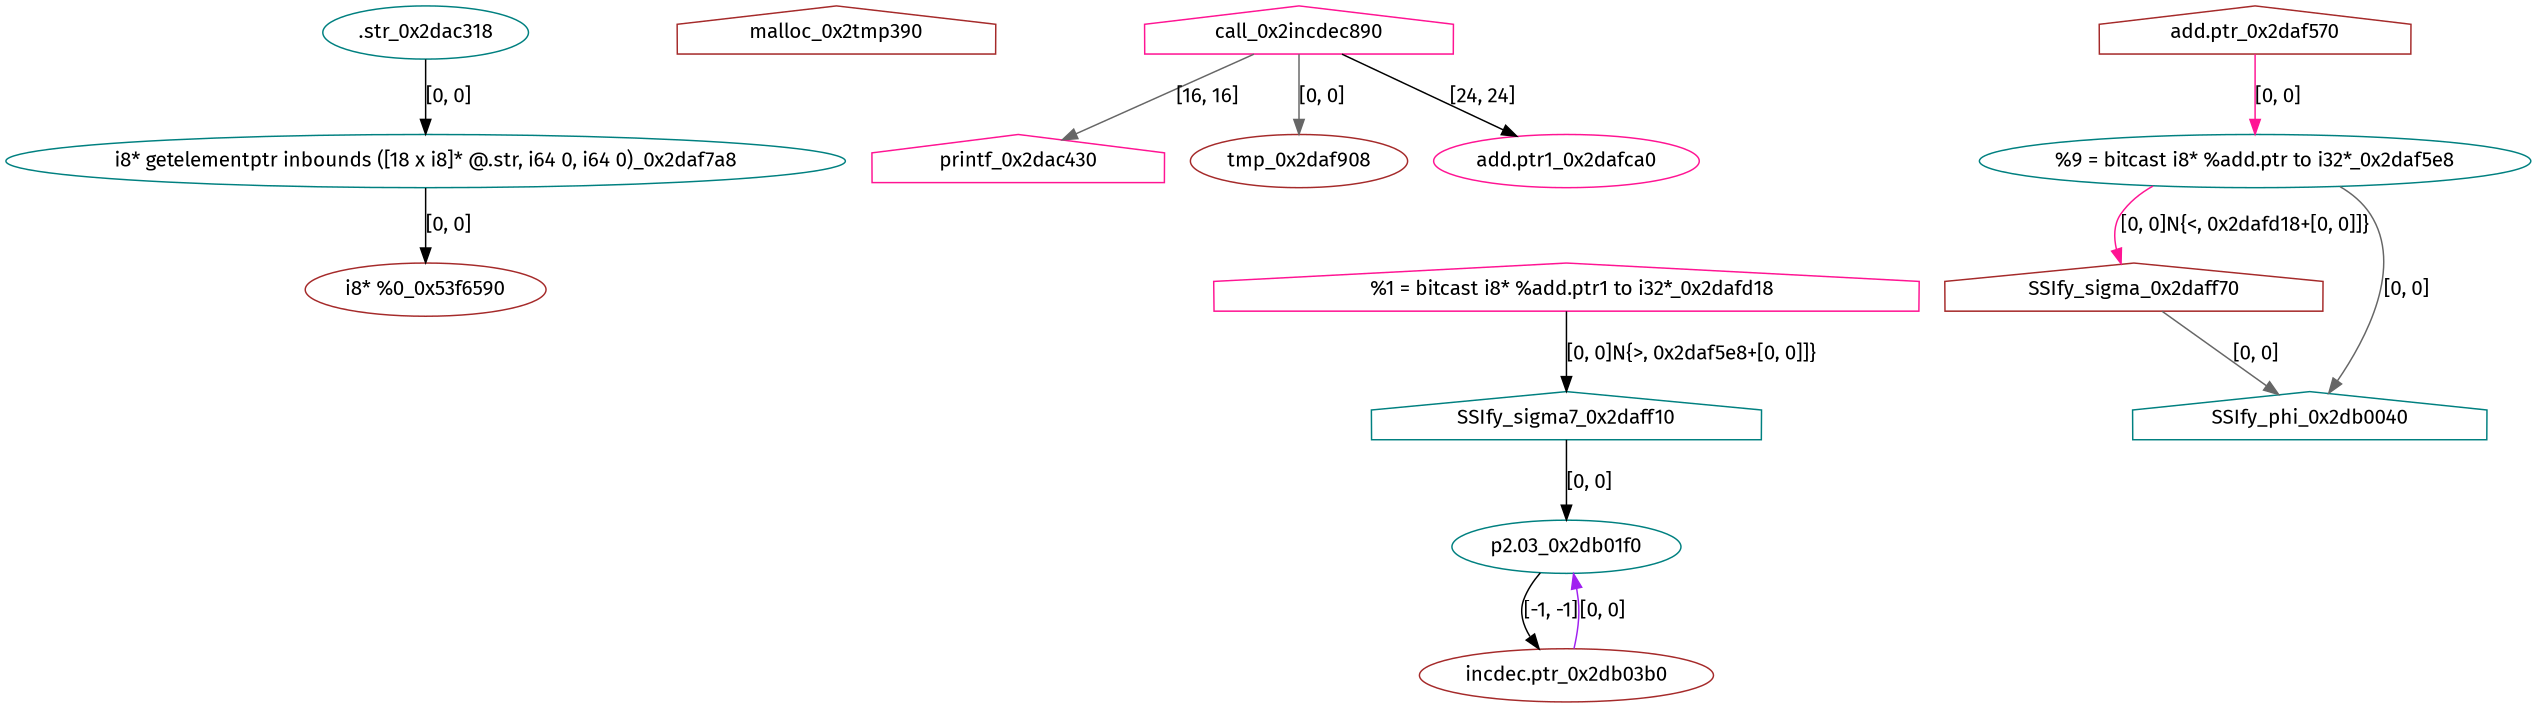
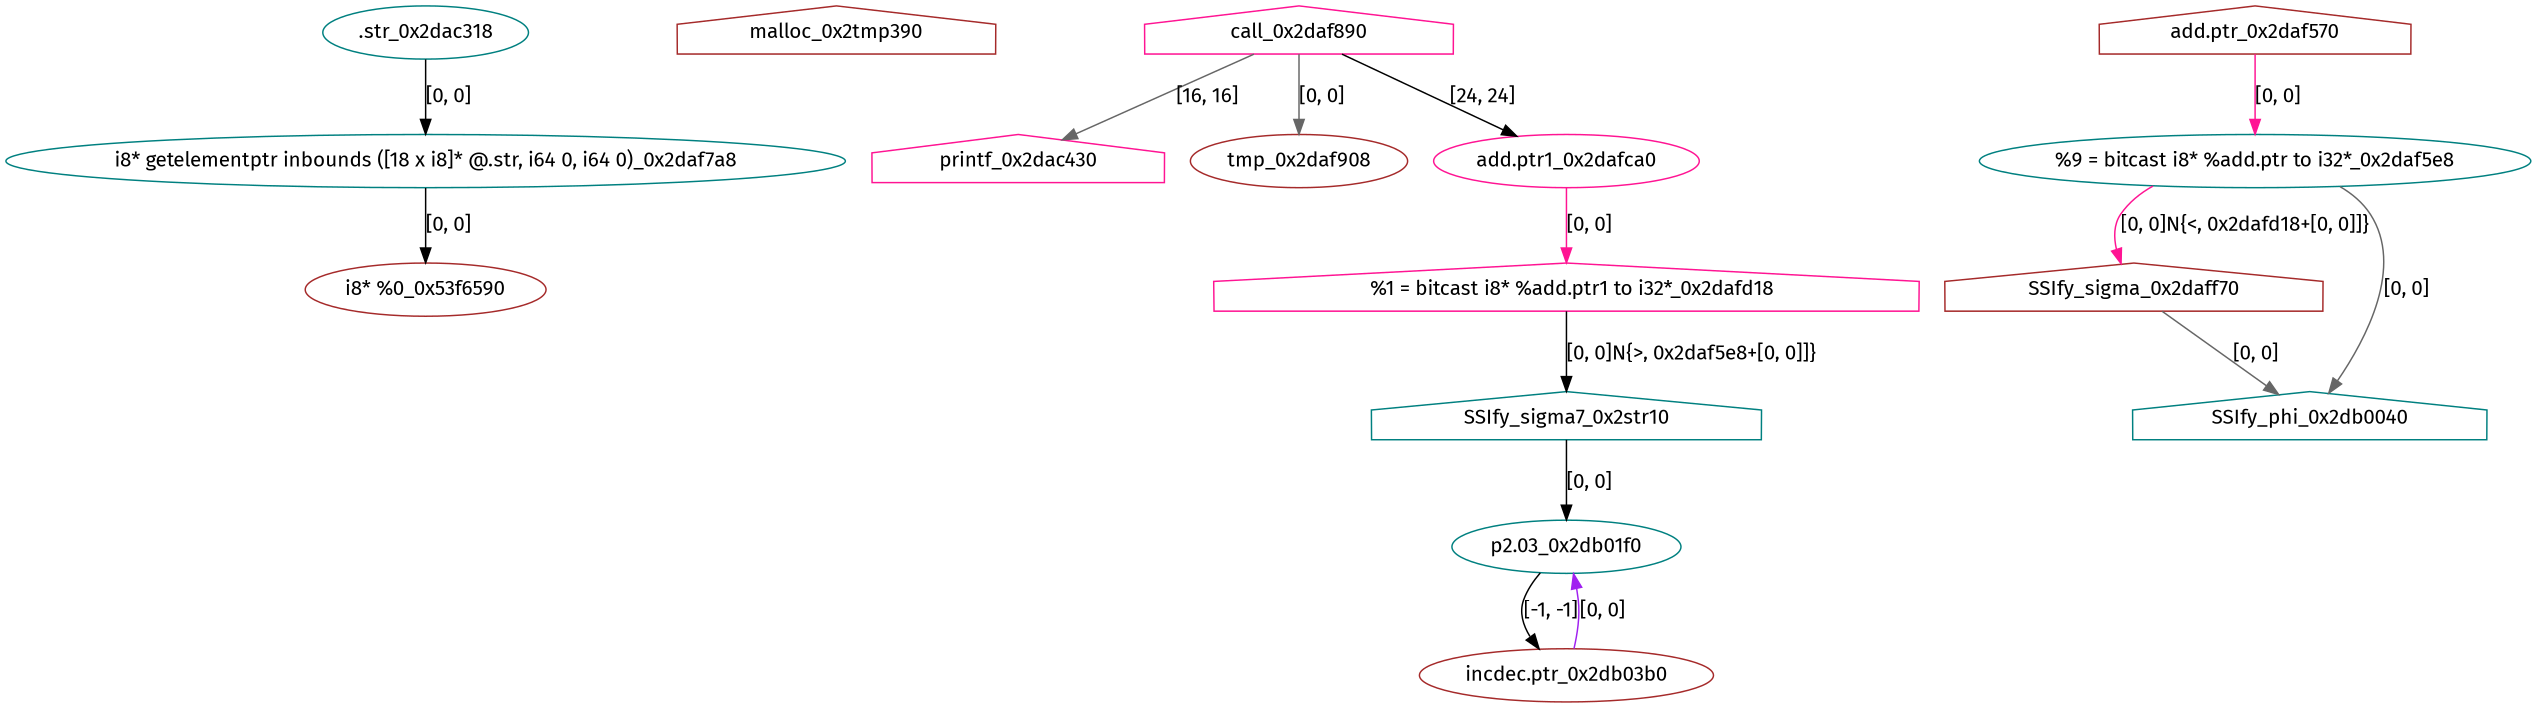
  digraph {
    fontname="Fira Sans"
    node [color=teal fontname="Fira Sans" shape=ellipse]
    edge [color=black fontname="Fira Sans"]
    ".str_0x2dac318"
    "i8* getelementptr inbounds ([18 x i8]* @.str, i64 0, i64 0)_0x2daf7a8"
    "i8* %0_0x53f6590" [color=brown]
    n4 [color=brown label=malloc_0x2tmp390 shape=house]
    printf_0x2dac430 [color=deeppink shape=house]
    "add.ptr_0x2daf570" [color=brown shape=house]
    n7 [label="%9 = bitcast i8* %add.ptr to i32*_0x2daf5e8"]
    SSIfy_sigma_0x2daff70 [color=brown shape=house]
    SSIfy_phi_0x2db0040 [shape=house]
-   call_0x2daf890 [color=deeppink shape=house label=call_0x2incdec890]
+   call_0x2daf890 [color=deeppink shape=house]
    tmp_0x2daf908 [color=brown]
    "add.ptr1_0x2dafca0" [color=deeppink]
    "  %1 = bitcast i8* %add.ptr1 to i32*_0x2dafd18" [color=deeppink shape=house]
-   SSIfy_sigma7_0x2daff10 [shape=house]
+   SSIfy_sigma7_0x2daff10 [shape=house label=SSIfy_sigma7_0x2str10]
    "p2.03_0x2db01f0"
    "incdec.ptr_0x2db03b0" [color=brown]
    ".str_0x2dac318" -> "i8* getelementptr inbounds ([18 x i8]* @.str, i64 0, i64 0)_0x2daf7a8" [label="[0, 0]"]
    "i8* getelementptr inbounds ([18 x i8]* @.str, i64 0, i64 0)_0x2daf7a8" -> "i8* %0_0x53f6590" [label="[0, 0]"]
    "add.ptr_0x2daf570" -> n7 [color=deeppink label="[0, 0]"]
    n7 -> SSIfy_sigma_0x2daff70 [color=deeppink label="[0, 0]N{<, 0x2dafd18+[0, 0]]}"]
    n7 -> SSIfy_phi_0x2db0040 [color=gray40 label="[0, 0]"]
    SSIfy_sigma_0x2daff70 -> SSIfy_phi_0x2db0040 [color=gray40 label="[0, 0]"]
    call_0x2daf890 -> printf_0x2dac430 [color=gray40 label="[16, 16]"]
    call_0x2daf890 -> tmp_0x2daf908 [color=gray40 label="[0, 0]"]
    call_0x2daf890 -> "add.ptr1_0x2dafca0" [label="[24, 24]"]
+   "add.ptr1_0x2dafca0" -> "  %1 = bitcast i8* %add.ptr1 to i32*_0x2dafd18" [color=deeppink label="[0, 0]"]
    "  %1 = bitcast i8* %add.ptr1 to i32*_0x2dafd18" -> SSIfy_sigma7_0x2daff10 [label="[0, 0]N{>, 0x2daf5e8+[0, 0]]}"]
    SSIfy_sigma7_0x2daff10 -> "p2.03_0x2db01f0" [label="[0, 0]"]
    "p2.03_0x2db01f0" -> "incdec.ptr_0x2db03b0" [label="[-1, -1]"]
    "incdec.ptr_0x2db03b0" -> "p2.03_0x2db01f0" [color=purple label="[0, 0]"]
  }
